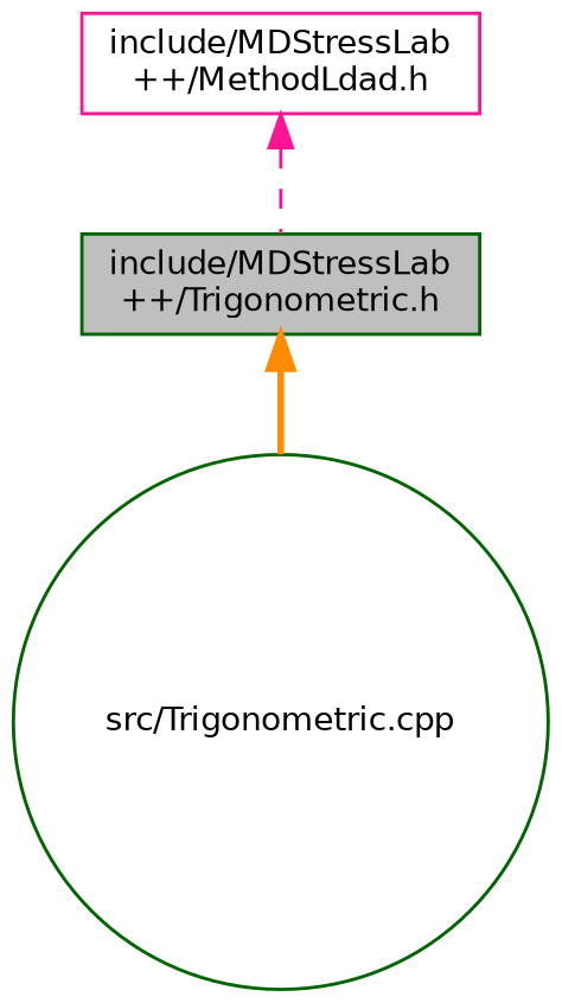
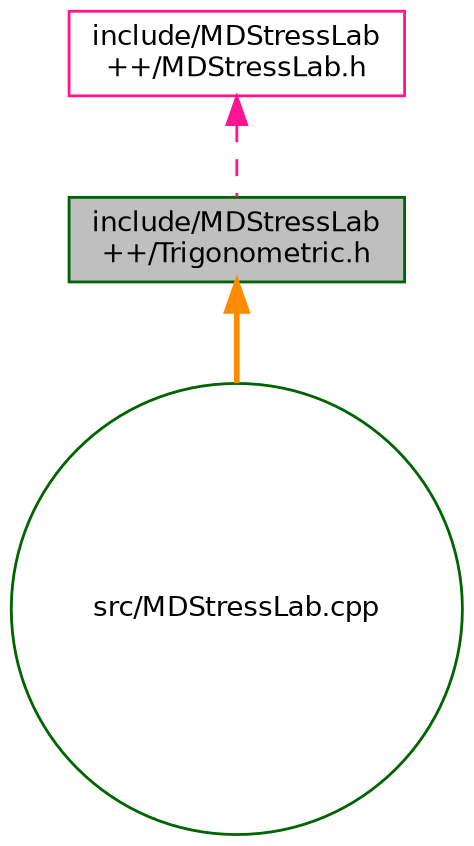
  digraph {
    node [color=darkgreen fillcolor=white fontname=Helvetica fontsize=10 shape=box style=filled]
    edge [dir=back fontname=Helvetica fontsize=10 labelfontname=Helvetica labelfontsize=10]
    n1 [fillcolor=grey75 fontcolor=black height=0.2 label="include/MDStressLab\l++/Trigonometric.h" width=0.4]
-   n2 [height=0.2 label="src/Trigonometric.cpp" shape=circle width=0.4]
-   n3 [color=deeppink height=0.2 label="include/MDStressLab\l++/MethodLdad.h" width=0.4]
+   n2 [height=0.2 label="src/MDStressLab.cpp" shape=circle width=0.4]
+   n3 [color=deeppink height=0.2 label="include/MDStressLab\l++/MDStressLab.h" width=0.4]
    n1 -> n2 [color=darkorange style=bold]
    n3 -> n1 [color=deeppink style=dashed]
  }
